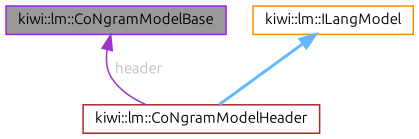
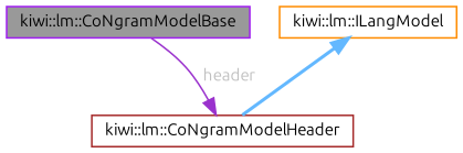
  digraph {
    fontname=Ubuntu
    node [fillcolor=white fontname=Ubuntu fontsize=10 shape=box style=filled]
    edge [dir=back fontname=Ubuntu fontsize=10 labelfontname=Helvetica labelfontsize=10]
    n1 [color=purple fillcolor=grey60 fontcolor=black height=0.2 label="kiwi::lm::CoNgramModelBase" width=0.4]
    n2 [color=darkorange height=0.2 label="kiwi::lm::ILangModel" width=0.4]
    n3 [color=brown height=0.2 label="kiwi::lm::CoNgramModelHeader" width=0.4]
    n2 -> n3 [color=steelblue1 style=bold]
-   n1 -> n3 [color=darkorchid3 fontcolor=grey label=" header" style=solid]
+   n3 -> n1 [color=darkorchid3 fontcolor=grey label=" header" style=solid]
  }
